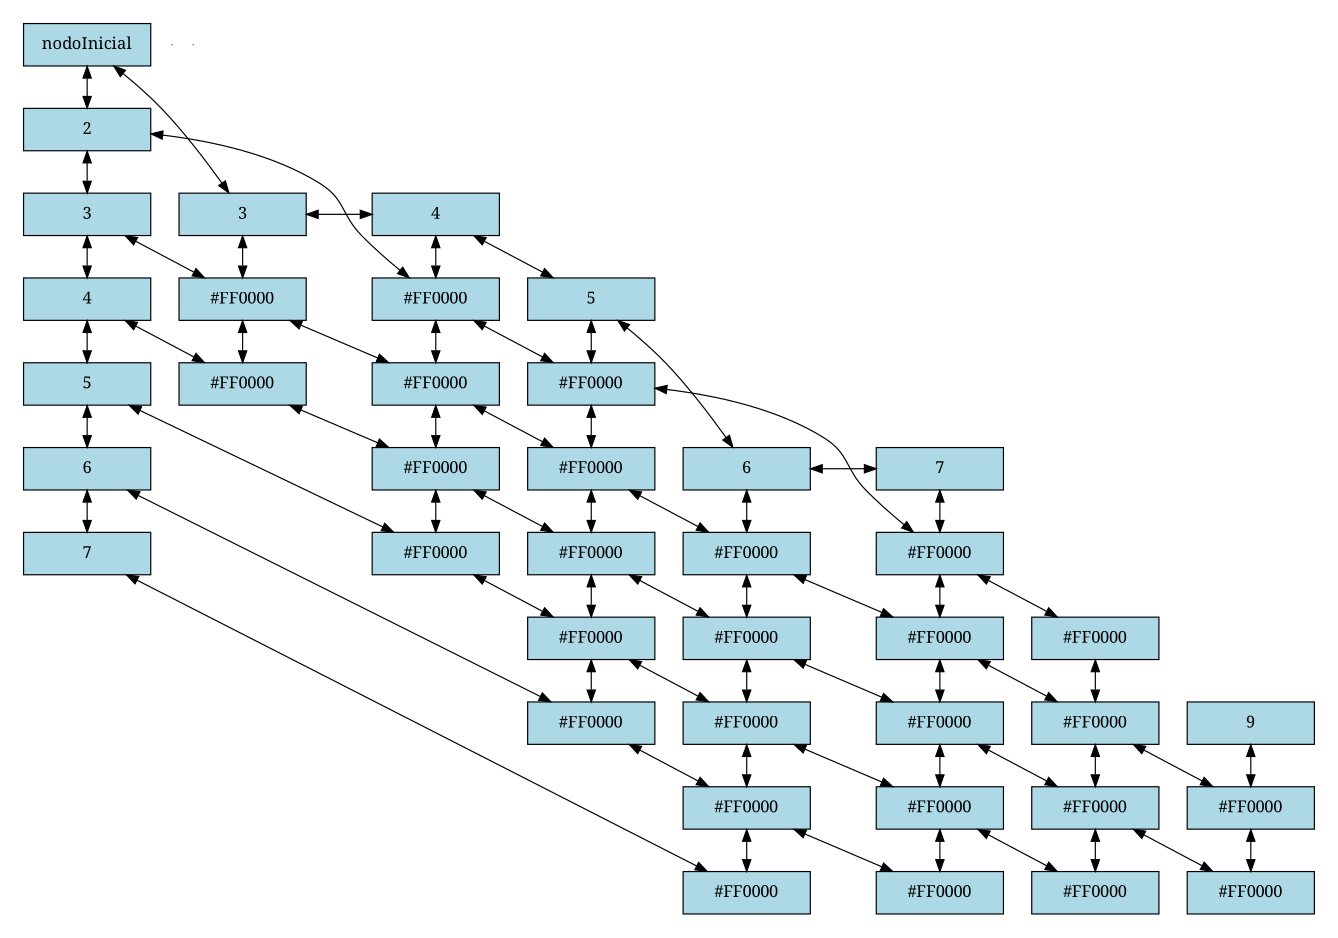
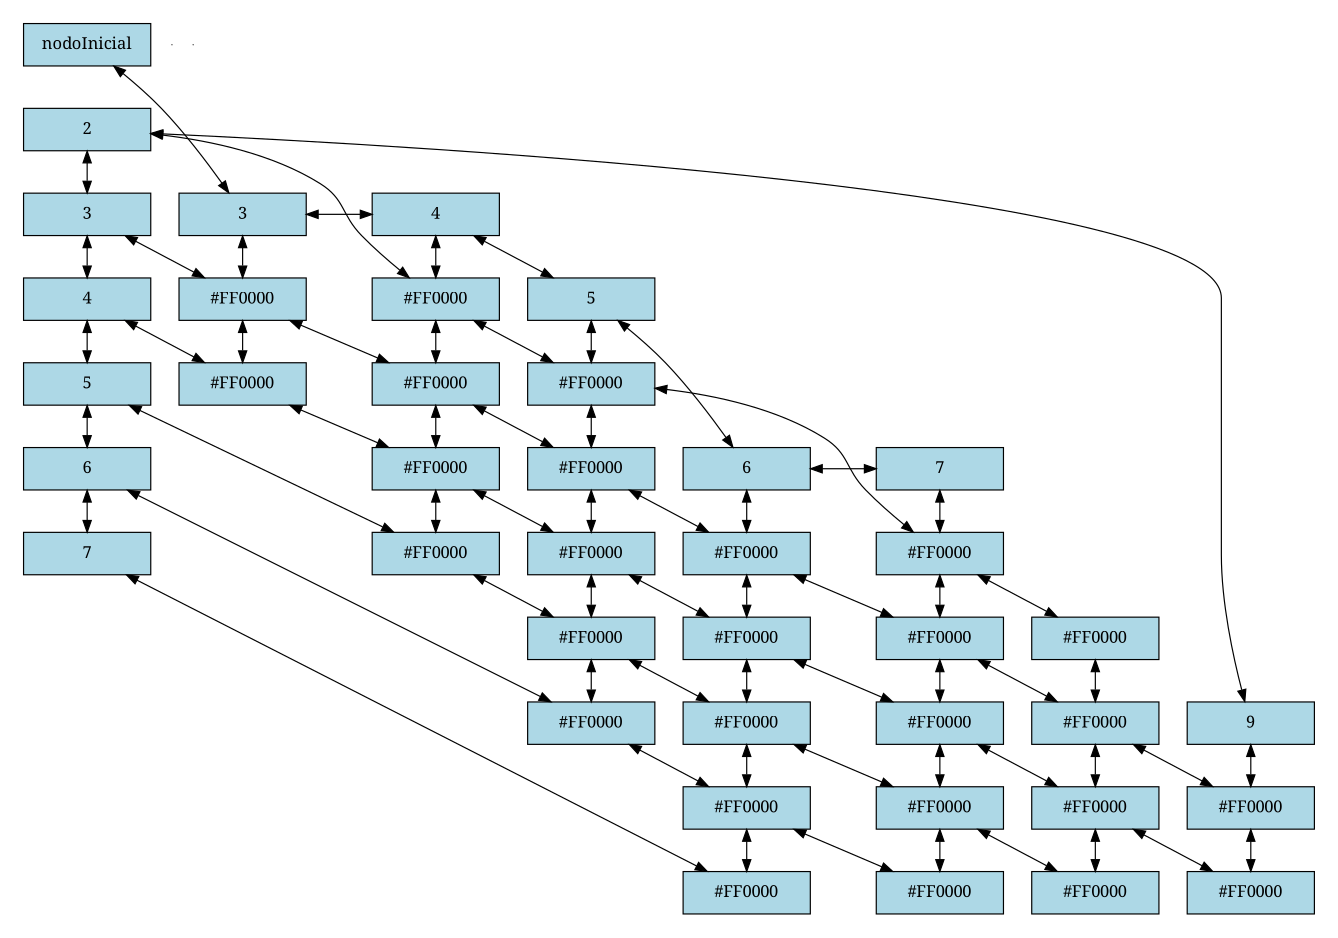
  digraph {
    fontname="Noto Serif"
    rank=same
    node [fillcolor=lightblue fontname="Noto Serif" group=1 shape=box style=filled]
    edge [dir=both fontname="Noto Serif"]
    n1 [label=nodoInicial width=1.5]
    n2 [label=2 width=1.5]
    n3 [label=3 width=1.5]
    n4 [label=4 width=1.5]
    n5 [label=5 width=1.5]
    n6 [label=6 width=1.5]
    n7 [label=7 width=1.5]
    n8 [group=2 label=3 width=1.5]
    n9 [group=2 label="#FF0000" width=1.5]
    n10 [group=2 label="#FF0000" width=1.5]
    n11 [group=3 label=4 width=1.5]
    n12 [group=3 label="#FF0000" width=1.5]
    n13 [group=3 label="#FF0000" width=1.5]
    n14 [group=3 label="#FF0000" width=1.5]
    n15 [group=3 label="#FF0000" width=1.5]
    n16 [group=4 label=5 width=1.5]
    n17 [group=4 label="#FF0000" width=1.5]
    n18 [group=4 label="#FF0000" width=1.5]
    n19 [group=4 label="#FF0000" width=1.5]
    n20 [group=4 label="#FF0000" width=1.5]
    n21 [group=4 label="#FF0000" width=1.5]
    n22 [group=5 label=6 width=1.5]
    n23 [group=5 label="#FF0000" width=1.5]
    n24 [group=5 label="#FF0000" width=1.5]
    n25 [group=5 label="#FF0000" width=1.5]
    n26 [group=5 label="#FF0000" width=1.5]
    n27 [group=5 label="#FF0000" width=1.5]
    n28 [group=6 label=7 width=1.5]
    n29 [group=6 label="#FF0000" width=1.5]
    n30 [group=6 label="#FF0000" width=1.5]
    n31 [group=6 label="#FF0000" width=1.5]
    n32 [group=6 label="#FF0000" width=1.5]
    n33 [group=6 label="#FF0000" width=1.5]
    n34 [group=7 label="#FF0000" width=1.5]
    n35 [group=7 label="#FF0000" width=1.5]
    n36 [group=7 label="#FF0000" width=1.5]
    n37 [group=7 label="#FF0000" width=1.5]
    n38 [group=8 label=9 width=1.5]
    n39 [group=8 label="#FF0000" width=1.5]
    n40 [group=8 label="#FF0000" width=1.5]
    e0 [shape=point width=0 fillcolor="" group="" style=""]
    e1 [shape=point width=0 fillcolor="" group="" style=""]
    subgraph cluster_1 {
      color=White
      n1
      n2
      n3
      n4
      n5
      n6
      n7
    }
    subgraph cluster_2 {
      color=White
      n8
      n9
      n10
    }
    subgraph cluster_3 {
      color=White
      n11
      n12
      n13
      n14
      n15
    }
    subgraph cluster_4 {
      color=White
      n16
      n17
      n18
      n19
      n20
      n21
    }
    subgraph cluster_5 {
      color=White
      n22
      n23
      n24
      n25
      n26
      n27
    }
    subgraph cluster_6 {
      color=White
      n28
      n29
      n30
      n31
      n32
      n33
    }
    subgraph cluster_7 {
      color=White
      n34
      n35
      n36
      n37
    }
    subgraph cluster_8 {
      color=White
      n38
      n39
      n40
    }
-   n1 -> n2
+   n38 -> n2
    n1 -> n8
    n2 -> n3
    n2 -> n12
    n3 -> n4
    n3 -> n9
    n4 -> n5
    n4 -> n10
    n5 -> n6
    n5 -> n15
    n6 -> n7
    n6 -> n21
    n7 -> n27
    n8 -> n9
    n8 -> n11
    n9 -> n10
    n9 -> n13
    n10 -> n14
    n11 -> n12
    n11 -> n16
    n12 -> n13
    n12 -> n17
    n13 -> n14
    n13 -> n18
    n14 -> n15
    n14 -> n19
    n15 -> n20
    n16 -> n17
    n16 -> n22
    n17 -> n18
    n17 -> n29
    n18 -> n19
    n18 -> n23
    n19 -> n20
    n19 -> n24
    n20 -> n21
    n20 -> n25
    n21 -> n26
    n22 -> n23
    n22 -> n28
    n23 -> n24
    n23 -> n30
    n24 -> n25
    n24 -> n31
    n25 -> n26
    n25 -> n32
    n26 -> n27
    n26 -> n33
    n28 -> n29
    n29 -> n30
    n29 -> n34
    n30 -> n31
    n30 -> n35
    n31 -> n32
    n31 -> n36
    n32 -> n33
    n32 -> n37
    n34 -> n35
    n35 -> n36
    n35 -> n39
    n36 -> n37
    n36 -> n40
    n38 -> n39
    n39 -> n40
  }
